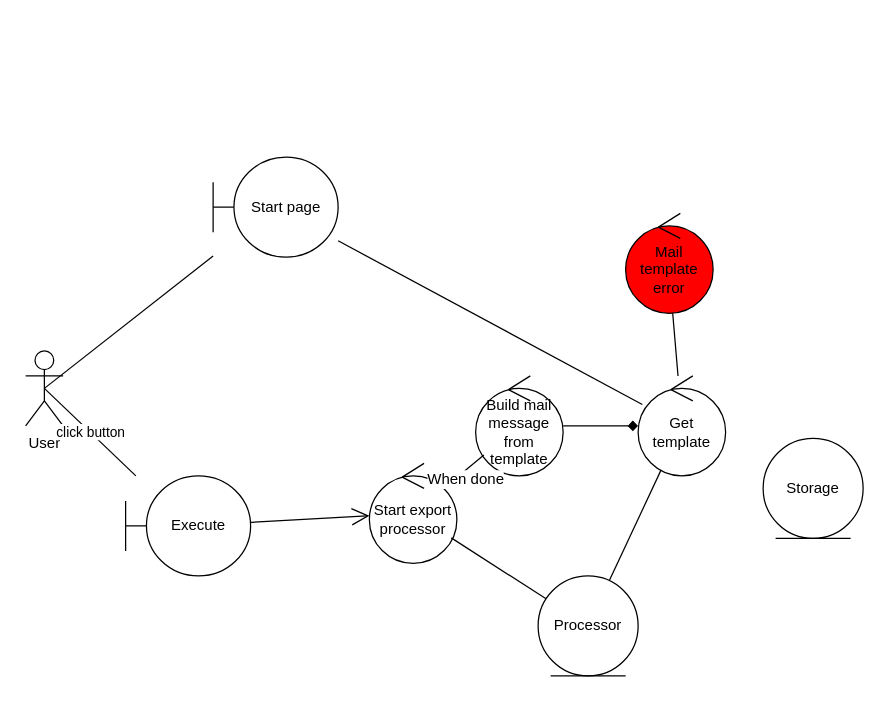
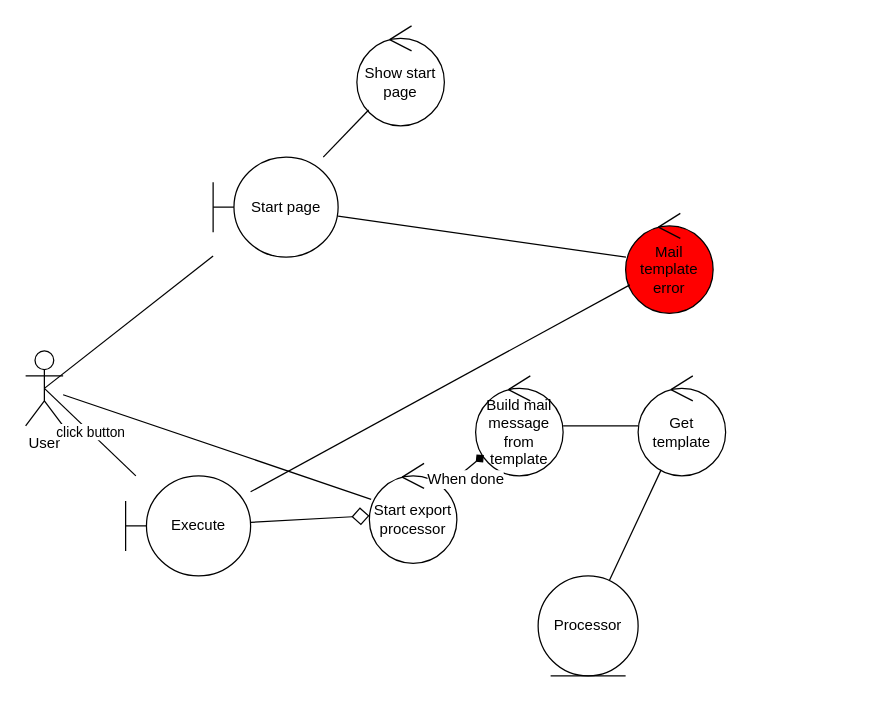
  <mxCell id="0" />
  <mxCell id="1" parent="0" />
  <mxCell id="2" value="User" style="shape=umlActor;verticalLabelPosition=bottom;labelBackgroundColor=#ffffff;verticalAlign=top;html=1;" vertex="1" parent="1"><mxGeometry x="20" y="280" width="30" height="60" as="geometry" /></mxCell>
  <mxCell id="3" value="Start page" style="shape=umlBoundary;whiteSpace=wrap;html=1;" vertex="1" parent="1"><mxGeometry x="170" y="125" width="100" height="80" as="geometry" /></mxCell>
  <mxCell id="4" value="" style="endArrow=none;html=1;exitX=0.5;exitY=0.5;exitDx=0;exitDy=0;exitPerimeter=0;" edge="1" parent="1" source="2" target="3"><mxGeometry relative="1" as="geometry"><mxPoint x="105" y="330" as="sourcePoint" /><mxPoint x="190" y="330" as="targetPoint" /></mxGeometry></mxCell>
+ <mxCell id="5" value="Show start page" style="ellipse;shape=umlControl;whiteSpace=wrap;html=1;" vertex="1" parent="1"><mxGeometry x="285" y="20" width="70" height="80" as="geometry" /></mxCell>
+ <mxCell id="6" value="" style="endArrow=none;html=1;" edge="1" parent="1" source="5" target="3"><mxGeometry relative="1" as="geometry"><mxPoint x="175" y="259.1" as="sourcePoint" /><mxPoint x="279" y="230.14" as="targetPoint" /></mxGeometry></mxCell>
  <mxCell id="7" value="Execute" style="shape=umlBoundary;whiteSpace=wrap;html=1;labelBackgroundColor=none;fillColor=#FFFFFF;" vertex="1" parent="1"><mxGeometry x="100" y="380" width="100" height="80" as="geometry" /></mxCell>
  <mxCell id="8" value="click button" style="endArrow=none;html=1;exitX=0.5;exitY=0.5;exitDx=0;exitDy=0;exitPerimeter=0;" edge="1" parent="1" source="2" target="7"><mxGeometry relative="1" as="geometry"><mxPoint x="115" y="310" as="sourcePoint" /><mxPoint x="260" y="362.051" as="targetPoint" /></mxGeometry></mxCell>
  <mxCell id="9" value="Start export processor" style="ellipse;shape=umlControl;whiteSpace=wrap;html=1;labelBackgroundColor=none;fillColor=#FFFFFF;" vertex="1" parent="1"><mxGeometry x="295" y="370" width="70" height="80" as="geometry" /></mxCell>
  <mxCell id="10" value="&lt;div&gt;Processor&lt;/div&gt;" style="ellipse;shape=umlEntity;whiteSpace=wrap;html=1;labelBackgroundColor=none;fillColor=#FFFFFF;" vertex="1" parent="1"><mxGeometry x="430" y="460" width="80" height="80" as="geometry" /></mxCell>
- <mxCell id="11" value="" style="endArrow=open;html=1;endFill=0;endSize=12;" edge="1" parent="1" source="7" target="9"><mxGeometry relative="1" as="geometry"><mxPoint x="115" y="310" as="sourcePoint" /><mxPoint x="225.878" y="477.812" as="targetPoint" /></mxGeometry></mxCell>
- <mxCell id="12" value="" style="endArrow=none;html=1;" edge="1" parent="1" source="9" target="10"><mxGeometry relative="1" as="geometry"><mxPoint x="294" y="484.184" as="sourcePoint" /><mxPoint x="351.031" y="500.363" as="targetPoint" /></mxGeometry></mxCell>
- <mxCell id="13" value="Storage" style="ellipse;shape=umlEntity;whiteSpace=wrap;html=1;labelBackgroundColor=none;fillColor=#FFFFFF;" vertex="1" parent="1"><mxGeometry x="610" y="350" width="80" height="80" as="geometry" /></mxCell>
- <mxCell id="14" value="" style="endArrow=diamond;html=1;" edge="1" parent="1" source="15" target="18"><mxGeometry relative="1" as="geometry"><mxPoint x="561.871" y="284.369" as="sourcePoint" /><mxPoint x="600.962" y="247.51" as="targetPoint" /></mxGeometry></mxCell>
+ <mxCell id="11" value="" style="endArrow=diamond;html=1;endFill=0;endSize=12;" edge="1" parent="1" source="7" target="9"><mxGeometry relative="1" as="geometry"><mxPoint x="115" y="310" as="sourcePoint" /><mxPoint x="225.878" y="477.812" as="targetPoint" /></mxGeometry></mxCell>
+ <mxCell id="12" value="" style="endArrow=none;html=1;" edge="1" parent="1" source="9" target="2"><mxGeometry relative="1" as="geometry"><mxPoint x="294" y="484.184" as="sourcePoint" /><mxPoint x="351.031" y="500.363" as="targetPoint" /></mxGeometry></mxCell>
+ <mxCell id="14" value="" style="endArrow=none;html=1;" edge="1" parent="1" source="15" target="18"><mxGeometry relative="1" as="geometry"><mxPoint x="561.871" y="284.369" as="sourcePoint" /><mxPoint x="600.962" y="247.51" as="targetPoint" /></mxGeometry></mxCell>
  <mxCell id="15" value="Build mail message from template" style="ellipse;shape=umlControl;whiteSpace=wrap;html=1;labelBackgroundColor=none;fillColor=#FFFFFF;" vertex="1" parent="1"><mxGeometry x="380" y="300" width="70" height="80" as="geometry" /></mxCell>
- <mxCell id="16" value="" style="endArrow=none;html=1;" edge="1" parent="1" source="9" target="15"><mxGeometry relative="1" as="geometry"><mxPoint x="379.363" y="487.596" as="sourcePoint" /><mxPoint x="440.953" y="501.323" as="targetPoint" /></mxGeometry></mxCell>
+ <mxCell id="16" value="" style="endArrow=diamond;html=1;" edge="1" parent="1" source="9" target="15"><mxGeometry relative="1" as="geometry"><mxPoint x="379.363" y="487.596" as="sourcePoint" /><mxPoint x="440.953" y="501.323" as="targetPoint" /></mxGeometry></mxCell>
  <mxCell id="17" value="When done" style="text;html=1;align=center;verticalAlign=middle;resizable=0;points=[];labelBackgroundColor=#ffffff;" vertex="1" connectable="0" parent="16"><mxGeometry x="-0.27" y="-5" relative="1" as="geometry"><mxPoint as="offset" /></mxGeometry></mxCell>
  <mxCell id="18" value="Get template" style="ellipse;shape=umlControl;whiteSpace=wrap;html=1;labelBackgroundColor=none;fillColor=#FFFFFF;" vertex="1" parent="1"><mxGeometry x="510" y="300" width="70" height="80" as="geometry" /></mxCell>
  <mxCell id="19" value="" style="endArrow=none;html=1;" edge="1" parent="1" source="18" target="10"><mxGeometry relative="1" as="geometry"><mxPoint x="478.422" y="341.874" as="sourcePoint" /><mxPoint x="521.648" y="357.872" as="targetPoint" /></mxGeometry></mxCell>
  <mxCell id="20" value="Mail template error" style="ellipse;shape=umlControl;whiteSpace=wrap;html=1;labelBackgroundColor=none;fillColor=#FF0000;" vertex="1" parent="1"><mxGeometry x="500" y="170" width="70" height="80" as="geometry" /></mxCell>
- <mxCell id="21" value="" style="endArrow=none;html=1;" edge="1" parent="1" source="3" target="18"><mxGeometry relative="1" as="geometry"><mxPoint x="360" y="250" as="sourcePoint" /><mxPoint x="390" y="250" as="targetPoint" /></mxGeometry></mxCell>
- <mxCell id="22" value="" style="endArrow=none;html=1;" edge="1" parent="1" source="20" target="18"><mxGeometry relative="1" as="geometry"><mxPoint x="459.927" y="352.574" as="sourcePoint" /><mxPoint x="520.079" y="357.314" as="targetPoint" /></mxGeometry></mxCell>
+ <mxCell id="21" value="" style="endArrow=none;html=1;" edge="1" parent="1" source="3" target="20"><mxGeometry relative="1" as="geometry"><mxPoint x="360" y="250" as="sourcePoint" /><mxPoint x="390" y="250" as="targetPoint" /></mxGeometry></mxCell>
+ <mxCell id="22" value="" style="endArrow=none;html=1;" edge="1" parent="1" source="20" target="7"><mxGeometry relative="1" as="geometry"><mxPoint x="459.927" y="352.574" as="sourcePoint" /><mxPoint x="520.079" y="357.314" as="targetPoint" /></mxGeometry></mxCell>
